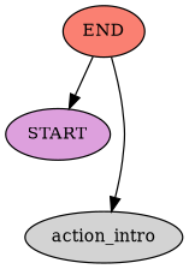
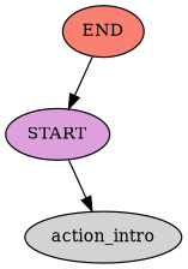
  digraph {
    node [fontsize=12 style=filled]
    n1 [fillcolor=plum label=START]
    n2 [fillcolor=lightgrey label=action_intro]
    n3 [fillcolor=salmon label=END]
-   n3 -> n2
+   n1 -> n2
    n3 -> n1
  }
